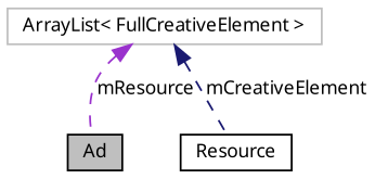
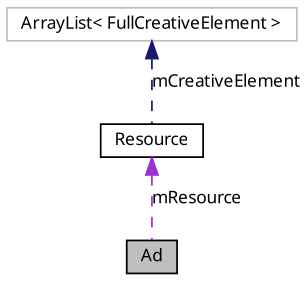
  digraph {
    node [color=black fontname="FreeSans.ttf" fontsize=10 shape=record]
    edge [dir=back fontname="FreeSans.ttf" fontsize=10 labelfontname="FreeSans.ttf" labelfontsize=10 style=dashed]
    n1 [fillcolor=grey75 fontcolor=black height=0.2 label=Ad style=filled width=0.4]
    n2 [height=0.2 label=Resource width=0.4]
    n3 [color=grey75 height=0.2 label="ArrayList\< FullCreativeElement \>" width=0.4]
-   n3 -> n1 [color=darkorchid3 label=mResource]
+   n2 -> n1 [color=darkorchid3 label=mResource]
    n3 -> n2 [color=midnightblue label=mCreativeElement]
  }
